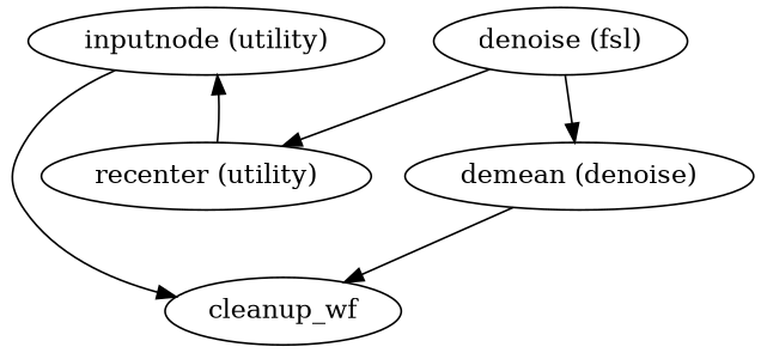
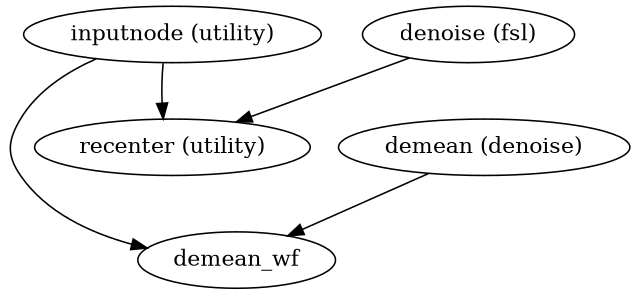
  strict digraph {
    "inputnode (utility)"
-   cleanup_wf
+   cleanup_wf [label=demean_wf]
    "recenter (utility)"
    "denoise (fsl)"
    n5 [label="demean (denoise)"]
    "inputnode (utility)" -> cleanup_wf
-   "recenter (utility)" -> "inputnode (utility)"
+   "inputnode (utility)" -> "recenter (utility)"
    "denoise (fsl)" -> "recenter (utility)"
-   "denoise (fsl)" -> n5
    n5 -> cleanup_wf
  }
